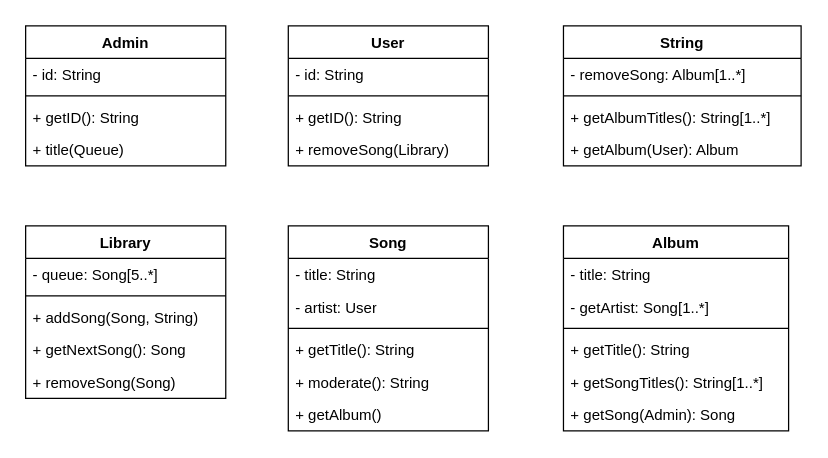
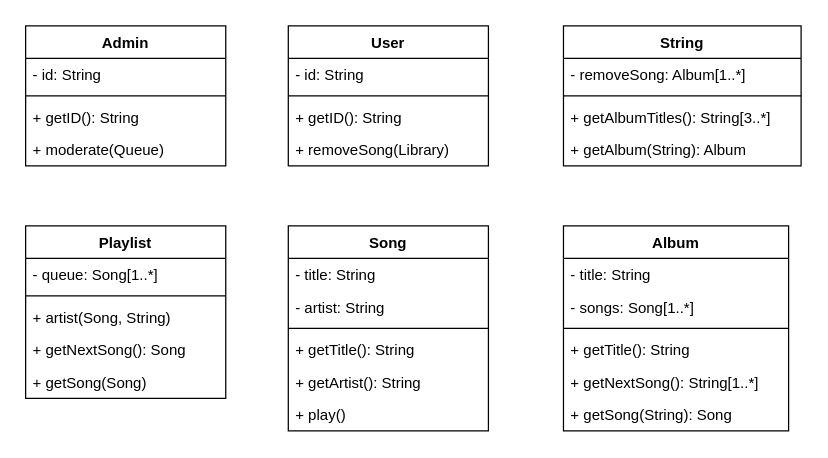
  <mxCell id="0" />
  <mxCell id="1" parent="0" />
  <mxCell id="2" value="Admin" style="swimlane;fontStyle=1;align=center;verticalAlign=top;childLayout=stackLayout;horizontal=1;startSize=26;horizontalStack=0;resizeParent=1;resizeParentMax=0;resizeLast=0;collapsible=1;marginBottom=0;whiteSpace=wrap;html=1;" vertex="1" parent="1"><mxGeometry x="20" y="20" width="160" height="112" as="geometry" /></mxCell>
  <mxCell id="3" value="- id: String" style="text;strokeColor=none;fillColor=none;align=left;verticalAlign=top;spacingLeft=4;spacingRight=4;overflow=hidden;rotatable=0;points=[[0,0.5],[1,0.5]];portConstraint=eastwest;whiteSpace=wrap;html=1;" vertex="1" parent="2"><mxGeometry y="26" width="160" height="26" as="geometry" /></mxCell>
  <mxCell id="4" value="" style="line;strokeWidth=1;fillColor=none;align=left;verticalAlign=middle;spacingTop=-1;spacingLeft=3;spacingRight=3;rotatable=0;labelPosition=right;points=[];portConstraint=eastwest;strokeColor=inherit;" vertex="1" parent="2"><mxGeometry y="52" width="160" height="8" as="geometry" /></mxCell>
  <mxCell id="5" value="+ getID(): String" style="text;strokeColor=none;fillColor=none;align=left;verticalAlign=top;spacingLeft=4;spacingRight=4;overflow=hidden;rotatable=0;points=[[0,0.5],[1,0.5]];portConstraint=eastwest;whiteSpace=wrap;html=1;fontStyle=0" vertex="1" parent="2"><mxGeometry y="60" width="160" height="26" as="geometry" /></mxCell>
- <mxCell id="6" value="+ title(Queue)" style="text;strokeColor=none;fillColor=none;align=left;verticalAlign=top;spacingLeft=4;spacingRight=4;overflow=hidden;rotatable=0;points=[[0,0.5],[1,0.5]];portConstraint=eastwest;whiteSpace=wrap;html=1;" vertex="1" parent="2"><mxGeometry y="86" width="160" height="26" as="geometry" /></mxCell>
+ <mxCell id="6" value="+ moderate(Queue)" style="text;strokeColor=none;fillColor=none;align=left;verticalAlign=top;spacingLeft=4;spacingRight=4;overflow=hidden;rotatable=0;points=[[0,0.5],[1,0.5]];portConstraint=eastwest;whiteSpace=wrap;html=1;" vertex="1" parent="2"><mxGeometry y="86" width="160" height="26" as="geometry" /></mxCell>
  <mxCell id="7" value="User" style="swimlane;fontStyle=1;align=center;verticalAlign=top;childLayout=stackLayout;horizontal=1;startSize=26;horizontalStack=0;resizeParent=1;resizeParentMax=0;resizeLast=0;collapsible=1;marginBottom=0;whiteSpace=wrap;html=1;" vertex="1" parent="1"><mxGeometry x="230" y="20" width="160" height="112" as="geometry" /></mxCell>
  <mxCell id="8" value="- id: String" style="text;strokeColor=none;fillColor=none;align=left;verticalAlign=top;spacingLeft=4;spacingRight=4;overflow=hidden;rotatable=0;points=[[0,0.5],[1,0.5]];portConstraint=eastwest;whiteSpace=wrap;html=1;" vertex="1" parent="7"><mxGeometry y="26" width="160" height="26" as="geometry" /></mxCell>
  <mxCell id="9" value="" style="line;strokeWidth=1;fillColor=none;align=left;verticalAlign=middle;spacingTop=-1;spacingLeft=3;spacingRight=3;rotatable=0;labelPosition=right;points=[];portConstraint=eastwest;strokeColor=inherit;" vertex="1" parent="7"><mxGeometry y="52" width="160" height="8" as="geometry" /></mxCell>
  <mxCell id="10" value="+ getID(): String" style="text;strokeColor=none;fillColor=none;align=left;verticalAlign=top;spacingLeft=4;spacingRight=4;overflow=hidden;rotatable=0;points=[[0,0.5],[1,0.5]];portConstraint=eastwest;whiteSpace=wrap;html=1;fontStyle=0" vertex="1" parent="7"><mxGeometry y="60" width="160" height="26" as="geometry" /></mxCell>
  <mxCell id="11" value="+ removeSong(Library)" style="text;strokeColor=none;fillColor=none;align=left;verticalAlign=top;spacingLeft=4;spacingRight=4;overflow=hidden;rotatable=0;points=[[0,0.5],[1,0.5]];portConstraint=eastwest;whiteSpace=wrap;html=1;" vertex="1" parent="7"><mxGeometry y="86" width="160" height="26" as="geometry" /></mxCell>
  <mxCell id="12" value="String" style="swimlane;fontStyle=1;align=center;verticalAlign=top;childLayout=stackLayout;horizontal=1;startSize=26;horizontalStack=0;resizeParent=1;resizeParentMax=0;resizeLast=0;collapsible=1;marginBottom=0;whiteSpace=wrap;html=1;" vertex="1" parent="1"><mxGeometry x="450" y="20" width="190" height="112" as="geometry" /></mxCell>
  <mxCell id="13" value="- removeSong: Album[1..*]" style="text;strokeColor=none;fillColor=none;align=left;verticalAlign=top;spacingLeft=4;spacingRight=4;overflow=hidden;rotatable=0;points=[[0,0.5],[1,0.5]];portConstraint=eastwest;whiteSpace=wrap;html=1;" vertex="1" parent="12"><mxGeometry y="26" width="190" height="26" as="geometry" /></mxCell>
  <mxCell id="14" value="" style="line;strokeWidth=1;fillColor=none;align=left;verticalAlign=middle;spacingTop=-1;spacingLeft=3;spacingRight=3;rotatable=0;labelPosition=right;points=[];portConstraint=eastwest;strokeColor=inherit;" vertex="1" parent="12"><mxGeometry y="52" width="190" height="8" as="geometry" /></mxCell>
- <mxCell id="15" value="+ getAlbumTitles(): String[1..*]" style="text;strokeColor=none;fillColor=none;align=left;verticalAlign=top;spacingLeft=4;spacingRight=4;overflow=hidden;rotatable=0;points=[[0,0.5],[1,0.5]];portConstraint=eastwest;whiteSpace=wrap;html=1;" vertex="1" parent="12"><mxGeometry y="60" width="190" height="26" as="geometry" /></mxCell>
- <mxCell id="16" value="+ getAlbum(User): Album" style="text;strokeColor=none;fillColor=none;align=left;verticalAlign=top;spacingLeft=4;spacingRight=4;overflow=hidden;rotatable=0;points=[[0,0.5],[1,0.5]];portConstraint=eastwest;whiteSpace=wrap;html=1;" vertex="1" parent="12"><mxGeometry y="86" width="190" height="26" as="geometry" /></mxCell>
- <mxCell id="17" value="Library" style="swimlane;fontStyle=1;align=center;verticalAlign=top;childLayout=stackLayout;horizontal=1;startSize=26;horizontalStack=0;resizeParent=1;resizeParentMax=0;resizeLast=0;collapsible=1;marginBottom=0;whiteSpace=wrap;html=1;" vertex="1" parent="1"><mxGeometry x="20" y="180" width="160" height="138" as="geometry" /></mxCell>
- <mxCell id="18" value="- queue: Song[5..*]" style="text;strokeColor=none;fillColor=none;align=left;verticalAlign=top;spacingLeft=4;spacingRight=4;overflow=hidden;rotatable=0;points=[[0,0.5],[1,0.5]];portConstraint=eastwest;whiteSpace=wrap;html=1;" vertex="1" parent="17"><mxGeometry y="26" width="160" height="26" as="geometry" /></mxCell>
+ <mxCell id="15" value="+ getAlbumTitles(): String[3..*]" style="text;strokeColor=none;fillColor=none;align=left;verticalAlign=top;spacingLeft=4;spacingRight=4;overflow=hidden;rotatable=0;points=[[0,0.5],[1,0.5]];portConstraint=eastwest;whiteSpace=wrap;html=1;" vertex="1" parent="12"><mxGeometry y="60" width="190" height="26" as="geometry" /></mxCell>
+ <mxCell id="16" value="+ getAlbum(String): Album" style="text;strokeColor=none;fillColor=none;align=left;verticalAlign=top;spacingLeft=4;spacingRight=4;overflow=hidden;rotatable=0;points=[[0,0.5],[1,0.5]];portConstraint=eastwest;whiteSpace=wrap;html=1;" vertex="1" parent="12"><mxGeometry y="86" width="190" height="26" as="geometry" /></mxCell>
+ <mxCell id="17" value="Playlist" style="swimlane;fontStyle=1;align=center;verticalAlign=top;childLayout=stackLayout;horizontal=1;startSize=26;horizontalStack=0;resizeParent=1;resizeParentMax=0;resizeLast=0;collapsible=1;marginBottom=0;whiteSpace=wrap;html=1;" vertex="1" parent="1"><mxGeometry x="20" y="180" width="160" height="138" as="geometry" /></mxCell>
+ <mxCell id="18" value="- queue: Song[1..*]" style="text;strokeColor=none;fillColor=none;align=left;verticalAlign=top;spacingLeft=4;spacingRight=4;overflow=hidden;rotatable=0;points=[[0,0.5],[1,0.5]];portConstraint=eastwest;whiteSpace=wrap;html=1;" vertex="1" parent="17"><mxGeometry y="26" width="160" height="26" as="geometry" /></mxCell>
  <mxCell id="19" value="" style="line;strokeWidth=1;fillColor=none;align=left;verticalAlign=middle;spacingTop=-1;spacingLeft=3;spacingRight=3;rotatable=0;labelPosition=right;points=[];portConstraint=eastwest;strokeColor=inherit;" vertex="1" parent="17"><mxGeometry y="52" width="160" height="8" as="geometry" /></mxCell>
- <mxCell id="20" value="+ addSong(Song, String)" style="text;strokeColor=none;fillColor=none;align=left;verticalAlign=top;spacingLeft=4;spacingRight=4;overflow=hidden;rotatable=0;points=[[0,0.5],[1,0.5]];portConstraint=eastwest;whiteSpace=wrap;html=1;" vertex="1" parent="17"><mxGeometry y="60" width="160" height="26" as="geometry" /></mxCell>
+ <mxCell id="20" value="+ artist(Song, String)" style="text;strokeColor=none;fillColor=none;align=left;verticalAlign=top;spacingLeft=4;spacingRight=4;overflow=hidden;rotatable=0;points=[[0,0.5],[1,0.5]];portConstraint=eastwest;whiteSpace=wrap;html=1;" vertex="1" parent="17"><mxGeometry y="60" width="160" height="26" as="geometry" /></mxCell>
  <mxCell id="21" value="+ getNextSong(): Song" style="text;strokeColor=none;fillColor=none;align=left;verticalAlign=top;spacingLeft=4;spacingRight=4;overflow=hidden;rotatable=0;points=[[0,0.5],[1,0.5]];portConstraint=eastwest;whiteSpace=wrap;html=1;" vertex="1" parent="17"><mxGeometry y="86" width="160" height="26" as="geometry" /></mxCell>
- <mxCell id="22" value="+ removeSong(Song)" style="text;strokeColor=none;fillColor=none;align=left;verticalAlign=top;spacingLeft=4;spacingRight=4;overflow=hidden;rotatable=0;points=[[0,0.5],[1,0.5]];portConstraint=eastwest;whiteSpace=wrap;html=1;" vertex="1" parent="17"><mxGeometry y="112" width="160" height="26" as="geometry" /></mxCell>
+ <mxCell id="22" value="+ getSong(Song)" style="text;strokeColor=none;fillColor=none;align=left;verticalAlign=top;spacingLeft=4;spacingRight=4;overflow=hidden;rotatable=0;points=[[0,0.5],[1,0.5]];portConstraint=eastwest;whiteSpace=wrap;html=1;" vertex="1" parent="17"><mxGeometry y="112" width="160" height="26" as="geometry" /></mxCell>
  <mxCell id="23" value="Song" style="swimlane;fontStyle=1;align=center;verticalAlign=top;childLayout=stackLayout;horizontal=1;startSize=26;horizontalStack=0;resizeParent=1;resizeParentMax=0;resizeLast=0;collapsible=1;marginBottom=0;whiteSpace=wrap;html=1;" vertex="1" parent="1"><mxGeometry x="230" y="180" width="160" height="164" as="geometry" /></mxCell>
  <mxCell id="24" value="- title: String" style="text;strokeColor=none;fillColor=none;align=left;verticalAlign=top;spacingLeft=4;spacingRight=4;overflow=hidden;rotatable=0;points=[[0,0.5],[1,0.5]];portConstraint=eastwest;whiteSpace=wrap;html=1;" vertex="1" parent="23"><mxGeometry y="26" width="160" height="26" as="geometry" /></mxCell>
- <mxCell id="25" value="- artist: User" style="text;strokeColor=none;fillColor=none;align=left;verticalAlign=top;spacingLeft=4;spacingRight=4;overflow=hidden;rotatable=0;points=[[0,0.5],[1,0.5]];portConstraint=eastwest;whiteSpace=wrap;html=1;" vertex="1" parent="23"><mxGeometry y="52" width="160" height="26" as="geometry" /></mxCell>
+ <mxCell id="25" value="- artist: String" style="text;strokeColor=none;fillColor=none;align=left;verticalAlign=top;spacingLeft=4;spacingRight=4;overflow=hidden;rotatable=0;points=[[0,0.5],[1,0.5]];portConstraint=eastwest;whiteSpace=wrap;html=1;" vertex="1" parent="23"><mxGeometry y="52" width="160" height="26" as="geometry" /></mxCell>
  <mxCell id="26" value="" style="line;strokeWidth=1;fillColor=none;align=left;verticalAlign=middle;spacingTop=-1;spacingLeft=3;spacingRight=3;rotatable=0;labelPosition=right;points=[];portConstraint=eastwest;strokeColor=inherit;" vertex="1" parent="23"><mxGeometry y="78" width="160" height="8" as="geometry" /></mxCell>
  <mxCell id="27" value="+ getTitle(): String" style="text;strokeColor=none;fillColor=none;align=left;verticalAlign=top;spacingLeft=4;spacingRight=4;overflow=hidden;rotatable=0;points=[[0,0.5],[1,0.5]];portConstraint=eastwest;whiteSpace=wrap;html=1;" vertex="1" parent="23"><mxGeometry y="86" width="160" height="26" as="geometry" /></mxCell>
- <mxCell id="28" value="+ moderate(): String" style="text;strokeColor=none;fillColor=none;align=left;verticalAlign=top;spacingLeft=4;spacingRight=4;overflow=hidden;rotatable=0;points=[[0,0.5],[1,0.5]];portConstraint=eastwest;whiteSpace=wrap;html=1;" vertex="1" parent="23"><mxGeometry y="112" width="160" height="26" as="geometry" /></mxCell>
- <mxCell id="29" value="+ getAlbum()" style="text;strokeColor=none;fillColor=none;align=left;verticalAlign=top;spacingLeft=4;spacingRight=4;overflow=hidden;rotatable=0;points=[[0,0.5],[1,0.5]];portConstraint=eastwest;whiteSpace=wrap;html=1;" vertex="1" parent="23"><mxGeometry y="138" width="160" height="26" as="geometry" /></mxCell>
+ <mxCell id="28" value="+ getArtist(): String" style="text;strokeColor=none;fillColor=none;align=left;verticalAlign=top;spacingLeft=4;spacingRight=4;overflow=hidden;rotatable=0;points=[[0,0.5],[1,0.5]];portConstraint=eastwest;whiteSpace=wrap;html=1;" vertex="1" parent="23"><mxGeometry y="112" width="160" height="26" as="geometry" /></mxCell>
+ <mxCell id="29" value="+ play()" style="text;strokeColor=none;fillColor=none;align=left;verticalAlign=top;spacingLeft=4;spacingRight=4;overflow=hidden;rotatable=0;points=[[0,0.5],[1,0.5]];portConstraint=eastwest;whiteSpace=wrap;html=1;" vertex="1" parent="23"><mxGeometry y="138" width="160" height="26" as="geometry" /></mxCell>
  <mxCell id="30" value="Album" style="swimlane;fontStyle=1;align=center;verticalAlign=top;childLayout=stackLayout;horizontal=1;startSize=26;horizontalStack=0;resizeParent=1;resizeParentMax=0;resizeLast=0;collapsible=1;marginBottom=0;whiteSpace=wrap;html=1;" vertex="1" parent="1"><mxGeometry x="450" y="180" width="180" height="164" as="geometry" /></mxCell>
  <mxCell id="31" value="- title: String" style="text;strokeColor=none;fillColor=none;align=left;verticalAlign=top;spacingLeft=4;spacingRight=4;overflow=hidden;rotatable=0;points=[[0,0.5],[1,0.5]];portConstraint=eastwest;whiteSpace=wrap;html=1;" vertex="1" parent="30"><mxGeometry y="26" width="180" height="26" as="geometry" /></mxCell>
- <mxCell id="32" value="- getArtist: Song[1..*]" style="text;strokeColor=none;fillColor=none;align=left;verticalAlign=top;spacingLeft=4;spacingRight=4;overflow=hidden;rotatable=0;points=[[0,0.5],[1,0.5]];portConstraint=eastwest;whiteSpace=wrap;html=1;" vertex="1" parent="30"><mxGeometry y="52" width="180" height="26" as="geometry" /></mxCell>
+ <mxCell id="32" value="- songs: Song[1..*]" style="text;strokeColor=none;fillColor=none;align=left;verticalAlign=top;spacingLeft=4;spacingRight=4;overflow=hidden;rotatable=0;points=[[0,0.5],[1,0.5]];portConstraint=eastwest;whiteSpace=wrap;html=1;" vertex="1" parent="30"><mxGeometry y="52" width="180" height="26" as="geometry" /></mxCell>
  <mxCell id="33" value="" style="line;strokeWidth=1;fillColor=none;align=left;verticalAlign=middle;spacingTop=-1;spacingLeft=3;spacingRight=3;rotatable=0;labelPosition=right;points=[];portConstraint=eastwest;strokeColor=inherit;" vertex="1" parent="30"><mxGeometry y="78" width="180" height="8" as="geometry" /></mxCell>
  <mxCell id="34" value="+ getTitle(): String" style="text;strokeColor=none;fillColor=none;align=left;verticalAlign=top;spacingLeft=4;spacingRight=4;overflow=hidden;rotatable=0;points=[[0,0.5],[1,0.5]];portConstraint=eastwest;whiteSpace=wrap;html=1;" vertex="1" parent="30"><mxGeometry y="86" width="180" height="26" as="geometry" /></mxCell>
- <mxCell id="35" value="+ getSongTitles(): String[1..*]" style="text;strokeColor=none;fillColor=none;align=left;verticalAlign=top;spacingLeft=4;spacingRight=4;overflow=hidden;rotatable=0;points=[[0,0.5],[1,0.5]];portConstraint=eastwest;whiteSpace=wrap;html=1;" vertex="1" parent="30"><mxGeometry y="112" width="180" height="26" as="geometry" /></mxCell>
- <mxCell id="36" value="+ getSong(Admin): Song" style="text;strokeColor=none;fillColor=none;align=left;verticalAlign=top;spacingLeft=4;spacingRight=4;overflow=hidden;rotatable=0;points=[[0,0.5],[1,0.5]];portConstraint=eastwest;whiteSpace=wrap;html=1;" vertex="1" parent="30"><mxGeometry y="138" width="180" height="26" as="geometry" /></mxCell>
+ <mxCell id="35" value="+ getNextSong(): String[1..*]" style="text;strokeColor=none;fillColor=none;align=left;verticalAlign=top;spacingLeft=4;spacingRight=4;overflow=hidden;rotatable=0;points=[[0,0.5],[1,0.5]];portConstraint=eastwest;whiteSpace=wrap;html=1;" vertex="1" parent="30"><mxGeometry y="112" width="180" height="26" as="geometry" /></mxCell>
+ <mxCell id="36" value="+ getSong(String): Song" style="text;strokeColor=none;fillColor=none;align=left;verticalAlign=top;spacingLeft=4;spacingRight=4;overflow=hidden;rotatable=0;points=[[0,0.5],[1,0.5]];portConstraint=eastwest;whiteSpace=wrap;html=1;" vertex="1" parent="30"><mxGeometry y="138" width="180" height="26" as="geometry" /></mxCell>
